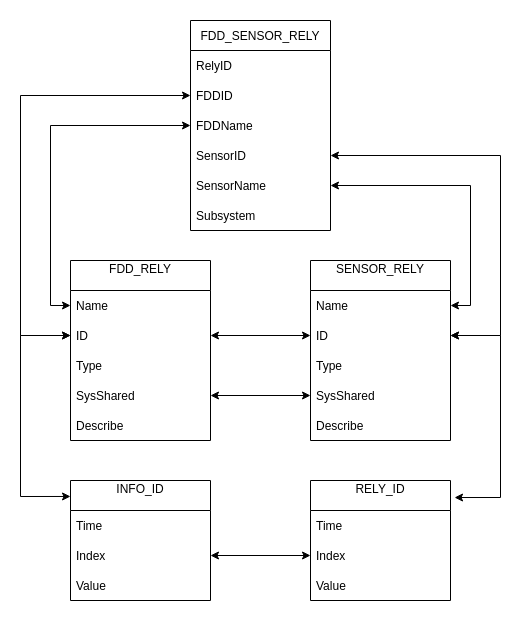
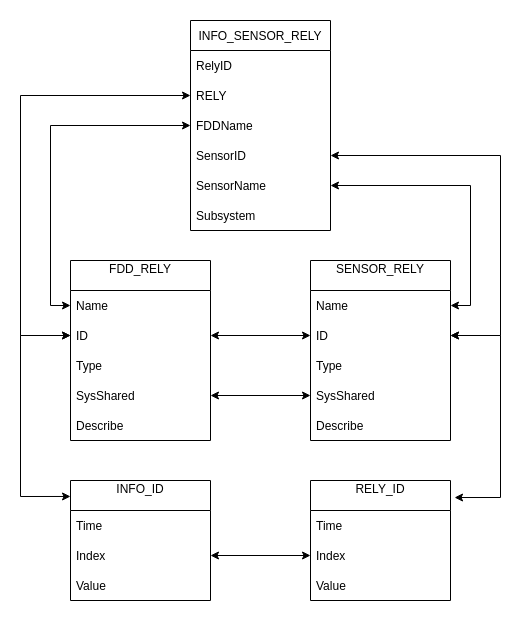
  <mxCell id="0" />
  <mxCell id="1" parent="0" />
  <mxCell id="2" value="INFO_ID&#10;" style="swimlane;fontStyle=0;childLayout=stackLayout;horizontal=1;startSize=30;horizontalStack=0;resizeParent=1;resizeParentMax=0;resizeLast=0;collapsible=1;marginBottom=0;" parent="1" vertex="1"><mxGeometry x="70" y="480" width="140" height="120" as="geometry" /></mxCell>
  <mxCell id="3" value="Time" style="text;strokeColor=none;fillColor=none;align=left;verticalAlign=middle;spacingLeft=4;spacingRight=4;overflow=hidden;points=[[0,0.5],[1,0.5]];portConstraint=eastwest;rotatable=0;" parent="2" vertex="1"><mxGeometry y="30" width="140" height="30" as="geometry" /></mxCell>
  <mxCell id="4" value="Index" style="text;strokeColor=none;fillColor=none;align=left;verticalAlign=middle;spacingLeft=4;spacingRight=4;overflow=hidden;points=[[0,0.5],[1,0.5]];portConstraint=eastwest;rotatable=0;" parent="2" vertex="1"><mxGeometry y="60" width="140" height="30" as="geometry" /></mxCell>
  <mxCell id="5" value="Value" style="text;strokeColor=none;fillColor=none;align=left;verticalAlign=middle;spacingLeft=4;spacingRight=4;overflow=hidden;points=[[0,0.5],[1,0.5]];portConstraint=eastwest;rotatable=0;" parent="2" vertex="1"><mxGeometry y="90" width="140" height="30" as="geometry" /></mxCell>
  <mxCell id="6" value="RELY_ID&#10;" style="swimlane;fontStyle=0;childLayout=stackLayout;horizontal=1;startSize=30;horizontalStack=0;resizeParent=1;resizeParentMax=0;resizeLast=0;collapsible=1;marginBottom=0;" parent="1" vertex="1"><mxGeometry x="310" y="480" width="140" height="120" as="geometry" /></mxCell>
  <mxCell id="7" value="Time" style="text;strokeColor=none;fillColor=none;align=left;verticalAlign=middle;spacingLeft=4;spacingRight=4;overflow=hidden;points=[[0,0.5],[1,0.5]];portConstraint=eastwest;rotatable=0;" parent="6" vertex="1"><mxGeometry y="30" width="140" height="30" as="geometry" /></mxCell>
  <mxCell id="8" value="Index" style="text;strokeColor=none;fillColor=none;align=left;verticalAlign=middle;spacingLeft=4;spacingRight=4;overflow=hidden;points=[[0,0.5],[1,0.5]];portConstraint=eastwest;rotatable=0;" parent="6" vertex="1"><mxGeometry y="60" width="140" height="30" as="geometry" /></mxCell>
  <mxCell id="9" value="Value" style="text;strokeColor=none;fillColor=none;align=left;verticalAlign=middle;spacingLeft=4;spacingRight=4;overflow=hidden;points=[[0,0.5],[1,0.5]];portConstraint=eastwest;rotatable=0;" parent="6" vertex="1"><mxGeometry y="90" width="140" height="30" as="geometry" /></mxCell>
  <mxCell id="10" style="edgeStyle=orthogonalEdgeStyle;rounded=0;orthogonalLoop=1;jettySize=auto;html=1;entryX=1;entryY=0.5;entryDx=0;entryDy=0;startArrow=classic;startFill=1;" parent="1" source="8" target="4" edge="1"><mxGeometry relative="1" as="geometry" /></mxCell>
  <mxCell id="11" value="FDD_RELY&#10;" style="swimlane;fontStyle=0;childLayout=stackLayout;horizontal=1;startSize=30;horizontalStack=0;resizeParent=1;resizeParentMax=0;resizeLast=0;collapsible=1;marginBottom=0;" parent="1" vertex="1"><mxGeometry x="70" y="260" width="140" height="180" as="geometry" /></mxCell>
  <mxCell id="12" value="Name" style="text;strokeColor=none;fillColor=none;align=left;verticalAlign=middle;spacingLeft=4;spacingRight=4;overflow=hidden;points=[[0,0.5],[1,0.5]];portConstraint=eastwest;rotatable=0;" parent="11" vertex="1"><mxGeometry y="30" width="140" height="30" as="geometry" /></mxCell>
  <mxCell id="13" value="ID" style="text;strokeColor=none;fillColor=none;align=left;verticalAlign=middle;spacingLeft=4;spacingRight=4;overflow=hidden;points=[[0,0.5],[1,0.5]];portConstraint=eastwest;rotatable=0;" parent="11" vertex="1"><mxGeometry y="60" width="140" height="30" as="geometry" /></mxCell>
  <mxCell id="14" value="Type" style="text;strokeColor=none;fillColor=none;align=left;verticalAlign=middle;spacingLeft=4;spacingRight=4;overflow=hidden;points=[[0,0.5],[1,0.5]];portConstraint=eastwest;rotatable=0;" parent="11" vertex="1"><mxGeometry y="90" width="140" height="30" as="geometry" /></mxCell>
  <mxCell id="15" value="SysShared" style="text;strokeColor=none;fillColor=none;align=left;verticalAlign=middle;spacingLeft=4;spacingRight=4;overflow=hidden;points=[[0,0.5],[1,0.5]];portConstraint=eastwest;rotatable=0;" parent="11" vertex="1"><mxGeometry y="120" width="140" height="30" as="geometry" /></mxCell>
  <mxCell id="16" value="Describe" style="text;strokeColor=none;fillColor=none;align=left;verticalAlign=middle;spacingLeft=4;spacingRight=4;overflow=hidden;points=[[0,0.5],[1,0.5]];portConstraint=eastwest;rotatable=0;" parent="11" vertex="1"><mxGeometry y="150" width="140" height="30" as="geometry" /></mxCell>
  <mxCell id="17" value="SENSOR_RELY&#10;" style="swimlane;fontStyle=0;childLayout=stackLayout;horizontal=1;startSize=30;horizontalStack=0;resizeParent=1;resizeParentMax=0;resizeLast=0;collapsible=1;marginBottom=0;" parent="1" vertex="1"><mxGeometry x="310" y="260" width="140" height="180" as="geometry" /></mxCell>
  <mxCell id="18" value="Name" style="text;strokeColor=none;fillColor=none;align=left;verticalAlign=middle;spacingLeft=4;spacingRight=4;overflow=hidden;points=[[0,0.5],[1,0.5]];portConstraint=eastwest;rotatable=0;" parent="17" vertex="1"><mxGeometry y="30" width="140" height="30" as="geometry" /></mxCell>
  <mxCell id="19" value="ID" style="text;strokeColor=none;fillColor=none;align=left;verticalAlign=middle;spacingLeft=4;spacingRight=4;overflow=hidden;points=[[0,0.5],[1,0.5]];portConstraint=eastwest;rotatable=0;" parent="17" vertex="1"><mxGeometry y="60" width="140" height="30" as="geometry" /></mxCell>
  <mxCell id="20" value="Type" style="text;strokeColor=none;fillColor=none;align=left;verticalAlign=middle;spacingLeft=4;spacingRight=4;overflow=hidden;points=[[0,0.5],[1,0.5]];portConstraint=eastwest;rotatable=0;" parent="17" vertex="1"><mxGeometry y="90" width="140" height="30" as="geometry" /></mxCell>
  <mxCell id="21" value="SysShared" style="text;strokeColor=none;fillColor=none;align=left;verticalAlign=middle;spacingLeft=4;spacingRight=4;overflow=hidden;points=[[0,0.5],[1,0.5]];portConstraint=eastwest;rotatable=0;" parent="17" vertex="1"><mxGeometry y="120" width="140" height="30" as="geometry" /></mxCell>
  <mxCell id="22" value="Describe" style="text;strokeColor=none;fillColor=none;align=left;verticalAlign=middle;spacingLeft=4;spacingRight=4;overflow=hidden;points=[[0,0.5],[1,0.5]];portConstraint=eastwest;rotatable=0;" parent="17" vertex="1"><mxGeometry y="150" width="140" height="30" as="geometry" /></mxCell>
  <mxCell id="23" style="edgeStyle=orthogonalEdgeStyle;rounded=0;orthogonalLoop=1;jettySize=auto;html=1;entryX=1.029;entryY=0.142;entryDx=0;entryDy=0;entryPerimeter=0;startArrow=classic;startFill=1;exitX=1;exitY=0.5;exitDx=0;exitDy=0;" parent="1" source="19" target="6" edge="1"><mxGeometry relative="1" as="geometry"><Array as="points"><mxPoint x="500" y="335" /><mxPoint x="500" y="497" /></Array></mxGeometry></mxCell>
  <mxCell id="24" style="edgeStyle=orthogonalEdgeStyle;rounded=0;orthogonalLoop=1;jettySize=auto;html=1;entryX=0;entryY=0.133;entryDx=0;entryDy=0;entryPerimeter=0;startArrow=classic;startFill=1;" parent="1" source="13" target="2" edge="1"><mxGeometry relative="1" as="geometry"><Array as="points"><mxPoint x="20" y="335" /><mxPoint x="20" y="496" /></Array></mxGeometry></mxCell>
  <mxCell id="25" style="edgeStyle=orthogonalEdgeStyle;rounded=0;orthogonalLoop=1;jettySize=auto;html=1;entryX=0;entryY=0.5;entryDx=0;entryDy=0;startArrow=classic;startFill=1;" parent="1" source="15" target="21" edge="1"><mxGeometry relative="1" as="geometry" /></mxCell>
- <mxCell id="26" value="FDD_SENSOR_RELY" style="swimlane;fontStyle=0;childLayout=stackLayout;horizontal=1;startSize=30;horizontalStack=0;resizeParent=1;resizeParentMax=0;resizeLast=0;collapsible=1;marginBottom=0;" parent="1" vertex="1"><mxGeometry x="190" y="20" width="140" height="210" as="geometry" /></mxCell>
+ <mxCell id="26" value="INFO_SENSOR_RELY" style="swimlane;fontStyle=0;childLayout=stackLayout;horizontal=1;startSize=30;horizontalStack=0;resizeParent=1;resizeParentMax=0;resizeLast=0;collapsible=1;marginBottom=0;" parent="1" vertex="1"><mxGeometry x="190" y="20" width="140" height="210" as="geometry" /></mxCell>
  <mxCell id="27" value="RelyID" style="text;strokeColor=none;fillColor=none;align=left;verticalAlign=middle;spacingLeft=4;spacingRight=4;overflow=hidden;points=[[0,0.5],[1,0.5]];portConstraint=eastwest;rotatable=0;" parent="26" vertex="1"><mxGeometry y="30" width="140" height="30" as="geometry" /></mxCell>
- <mxCell id="28" value="FDDID" style="text;strokeColor=none;fillColor=none;align=left;verticalAlign=middle;spacingLeft=4;spacingRight=4;overflow=hidden;points=[[0,0.5],[1,0.5]];portConstraint=eastwest;rotatable=0;" parent="26" vertex="1"><mxGeometry y="60" width="140" height="30" as="geometry" /></mxCell>
+ <mxCell id="28" value="RELY" style="text;strokeColor=none;fillColor=none;align=left;verticalAlign=middle;spacingLeft=4;spacingRight=4;overflow=hidden;points=[[0,0.5],[1,0.5]];portConstraint=eastwest;rotatable=0;" parent="26" vertex="1"><mxGeometry y="60" width="140" height="30" as="geometry" /></mxCell>
  <mxCell id="29" value="FDDName" style="text;strokeColor=none;fillColor=none;align=left;verticalAlign=middle;spacingLeft=4;spacingRight=4;overflow=hidden;points=[[0,0.5],[1,0.5]];portConstraint=eastwest;rotatable=0;" parent="26" vertex="1"><mxGeometry y="90" width="140" height="30" as="geometry" /></mxCell>
  <mxCell id="30" value="SensorID" style="text;strokeColor=none;fillColor=none;align=left;verticalAlign=middle;spacingLeft=4;spacingRight=4;overflow=hidden;points=[[0,0.5],[1,0.5]];portConstraint=eastwest;rotatable=0;" parent="26" vertex="1"><mxGeometry y="120" width="140" height="30" as="geometry" /></mxCell>
  <mxCell id="31" value="SensorName" style="text;strokeColor=none;fillColor=none;align=left;verticalAlign=middle;spacingLeft=4;spacingRight=4;overflow=hidden;points=[[0,0.5],[1,0.5]];portConstraint=eastwest;rotatable=0;" parent="26" vertex="1"><mxGeometry y="150" width="140" height="30" as="geometry" /></mxCell>
  <mxCell id="32" value="Subsystem" style="text;strokeColor=none;fillColor=none;align=left;verticalAlign=middle;spacingLeft=4;spacingRight=4;overflow=hidden;points=[[0,0.5],[1,0.5]];portConstraint=eastwest;rotatable=0;" parent="26" vertex="1"><mxGeometry y="180" width="140" height="30" as="geometry" /></mxCell>
  <mxCell id="33" style="edgeStyle=orthogonalEdgeStyle;rounded=0;orthogonalLoop=1;jettySize=auto;html=1;entryX=0;entryY=0.5;entryDx=0;entryDy=0;startArrow=classic;startFill=1;" parent="1" source="28" target="13" edge="1"><mxGeometry relative="1" as="geometry"><Array as="points"><mxPoint x="20" y="95" /><mxPoint x="20" y="335" /></Array></mxGeometry></mxCell>
  <mxCell id="34" style="edgeStyle=orthogonalEdgeStyle;rounded=0;orthogonalLoop=1;jettySize=auto;html=1;entryX=0;entryY=0.5;entryDx=0;entryDy=0;startArrow=classic;startFill=1;" parent="1" source="29" target="12" edge="1"><mxGeometry relative="1" as="geometry" /></mxCell>
  <mxCell id="35" style="edgeStyle=orthogonalEdgeStyle;rounded=0;orthogonalLoop=1;jettySize=auto;html=1;entryX=1;entryY=0.5;entryDx=0;entryDy=0;startArrow=classic;startFill=1;" parent="1" source="30" target="19" edge="1"><mxGeometry relative="1" as="geometry"><Array as="points"><mxPoint x="500" y="155" /><mxPoint x="500" y="335" /></Array></mxGeometry></mxCell>
  <mxCell id="36" style="edgeStyle=orthogonalEdgeStyle;rounded=0;orthogonalLoop=1;jettySize=auto;html=1;entryX=1;entryY=0.5;entryDx=0;entryDy=0;startArrow=classic;startFill=1;" parent="1" source="31" target="18" edge="1"><mxGeometry relative="1" as="geometry" /></mxCell>
  <mxCell id="37" style="edgeStyle=orthogonalEdgeStyle;rounded=0;orthogonalLoop=1;jettySize=auto;html=1;entryX=0;entryY=0.5;entryDx=0;entryDy=0;startArrow=classic;startFill=1;" edge="1" parent="1" source="13" target="19"><mxGeometry relative="1" as="geometry" /></mxCell>
